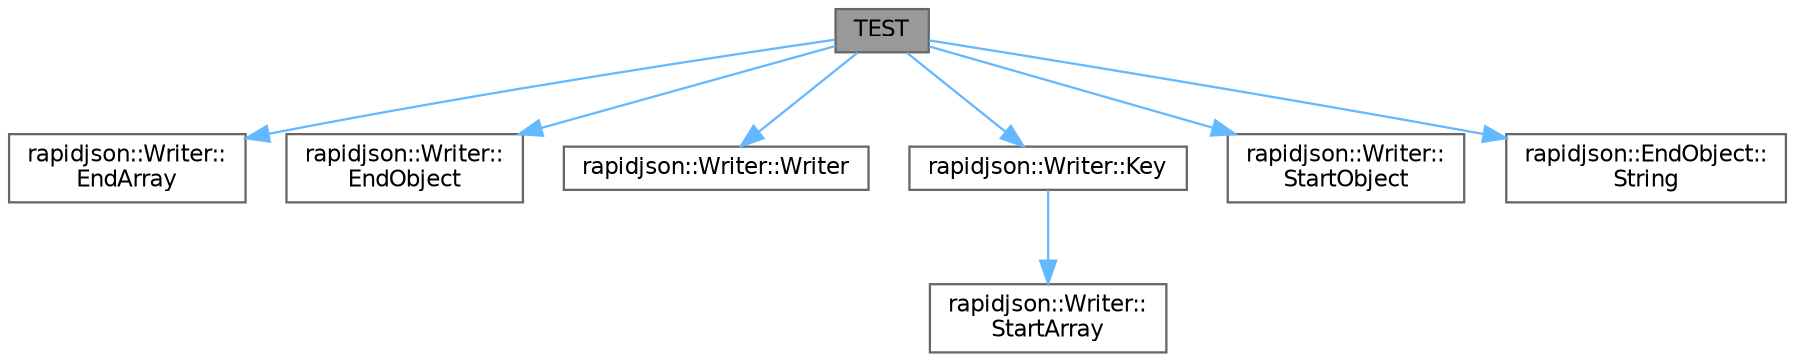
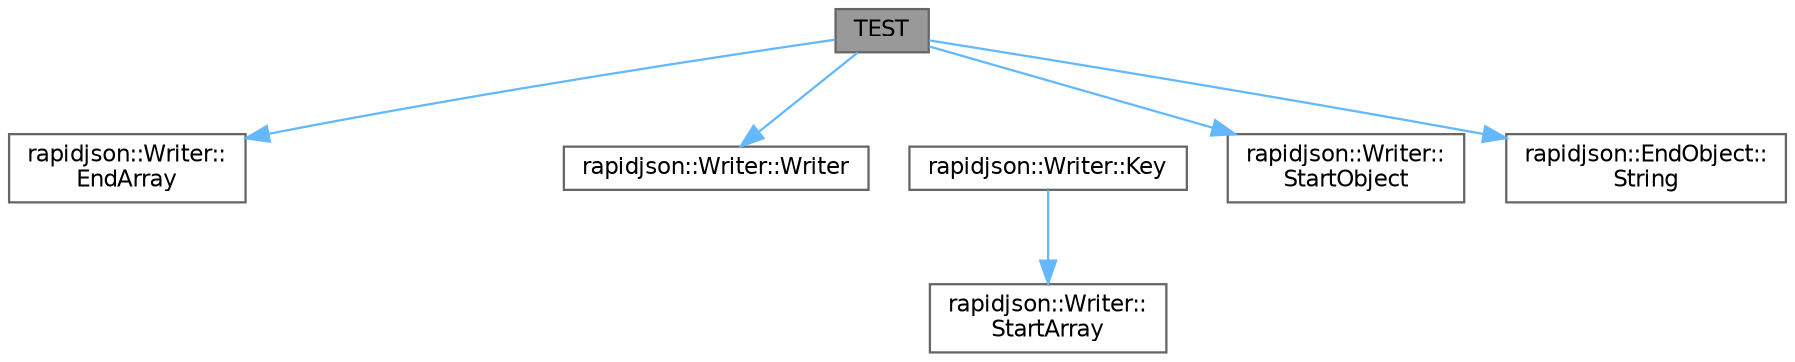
  digraph {
    rankdir=TB
    node [color=grey40 fillcolor=white fontname=Helvetica fontsize=10 shape=box style=filled]
    edge [color=steelblue1 fontname=Helvetica fontsize=10 labelfontname=Helvetica labelfontsize=10 style=solid]
    n1 [color=gray40 fillcolor=grey60 fontcolor=black height=0.2 label=TEST width=0.4]
    n2 [height=0.2 label="rapidjson::Writer::\lEndArray" width=0.4]
-   n3 [height=0.2 label="rapidjson::Writer::\lEndObject" width=0.4]
    n4 [height=0.2 label="rapidjson::Writer::Writer" width=0.4]
    n5 [height=0.2 label="rapidjson::Writer::Key" width=0.4]
    n6 [height=0.2 label="rapidjson::Writer::\lStartObject" width=0.4]
    n7 [height=0.2 label="rapidjson::EndObject::\lString" width=0.4]
    n8 [height=0.2 label="rapidjson::Writer::\lStartArray" width=0.4]
    n1 -> n2
-   n1 -> n3
    n1 -> n4
-   n1 -> n5
    n1 -> n6
    n1 -> n7
    n5 -> n8
  }
